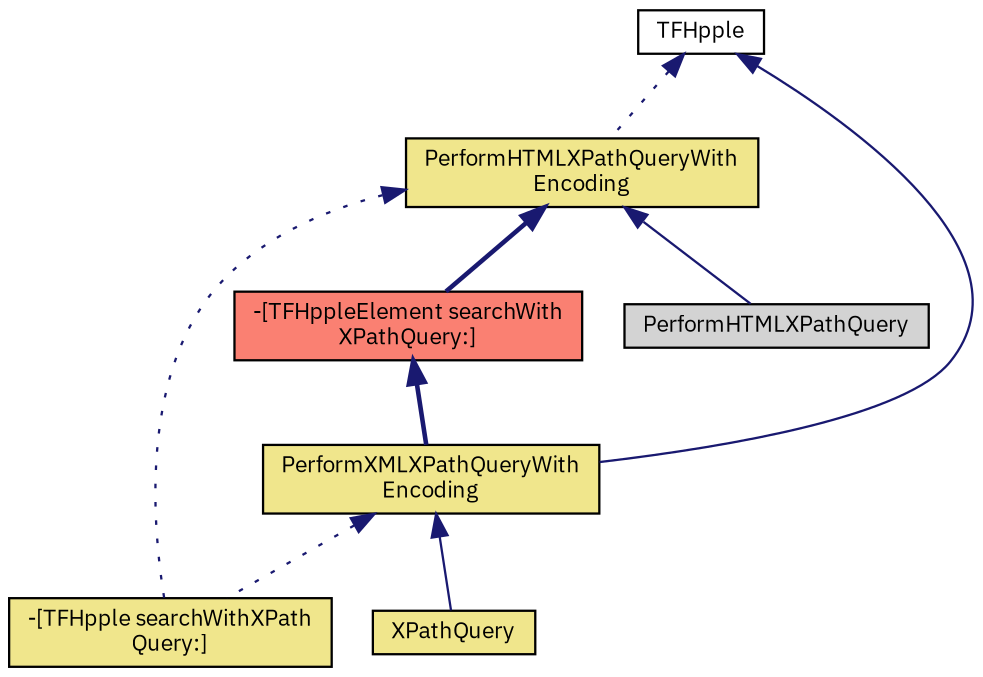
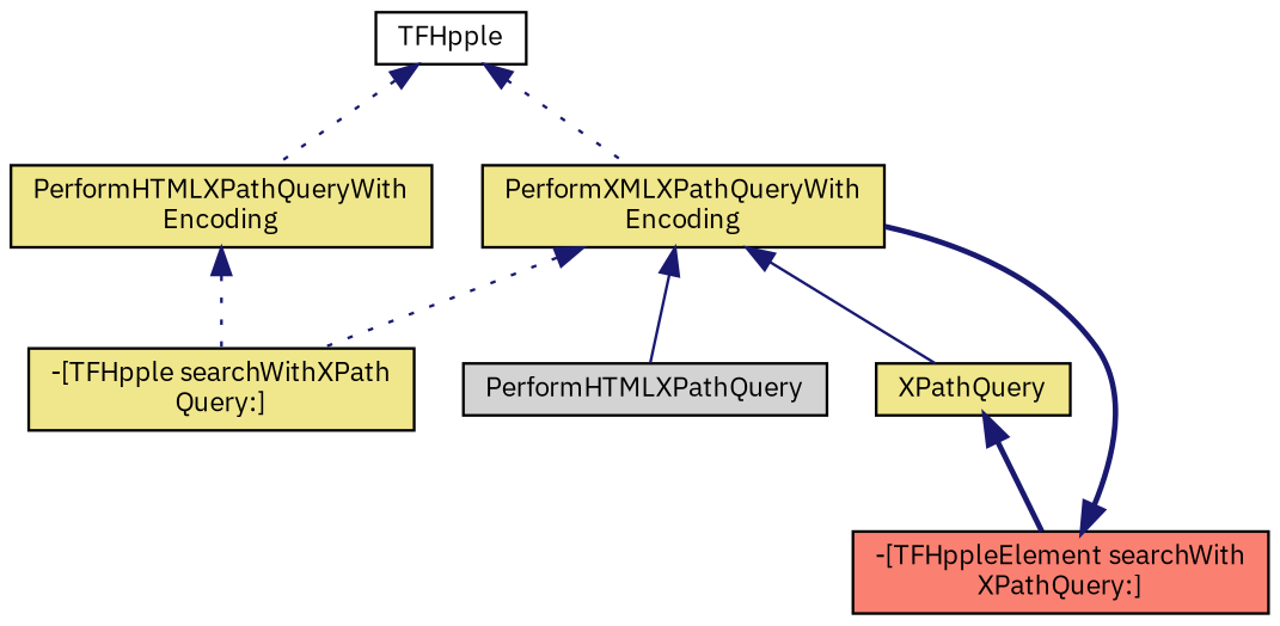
  digraph {
    fontname="IBM Plex Sans"
    rankdir=TB
    node [color=black fillcolor=khaki fontname="IBM Plex Sans" fontsize=10 shape=record style=filled]
    edge [color=midnightblue dir=back fontname="IBM Plex Sans" fontsize=10 labelfontname=Helvetica labelfontsize=10 style=dotted]
    n1 [fillcolor=white fontcolor=black height=0.2 label=TFHpple width=0.4]
    n2 [height=0.2 label="PerformHTMLXPathQueryWith\lEncoding" width=0.4]
    n3 [height=0.2 label="PerformXMLXPathQueryWith\lEncoding" width=0.4]
    n4 [height=0.2 label="-[TFHpple searchWithXPath\lQuery:]" width=0.4]
    n5 [fillcolor=salmon height=0.2 label="-[TFHppleElement searchWith\lXPathQuery:]" width=0.4]
    n6 [fillcolor=lightgrey height=0.2 label=PerformHTMLXPathQuery width=0.4]
    n7 [height=0.2 label=XPathQuery width=0.4]
    n1 -> n2
-   n1 -> n3 [style=solid]
+   n1 -> n3
    n2 -> n4
-   n2 -> n5 [style=bold]
-   n2 -> n6 [style=solid]
+   n7 -> n5 [style=bold]
+   n3 -> n6 [style=solid]
    n3 -> n4
    n3 -> n7 [style=solid]
    n5 -> n3 [style=bold]
  }
